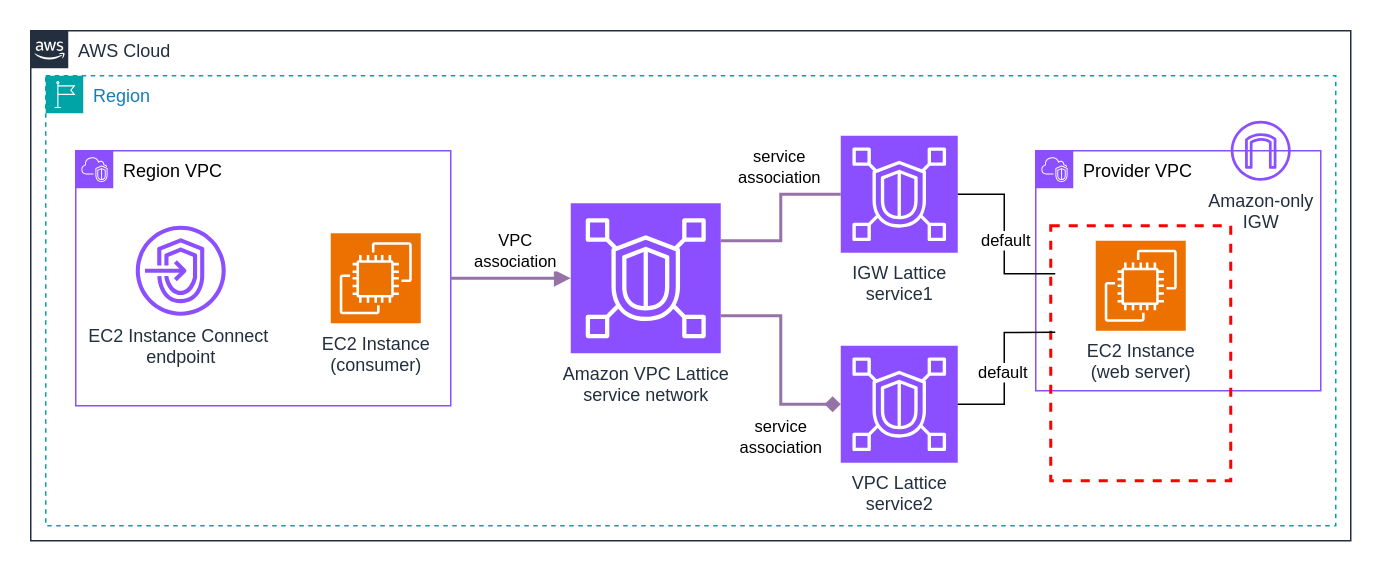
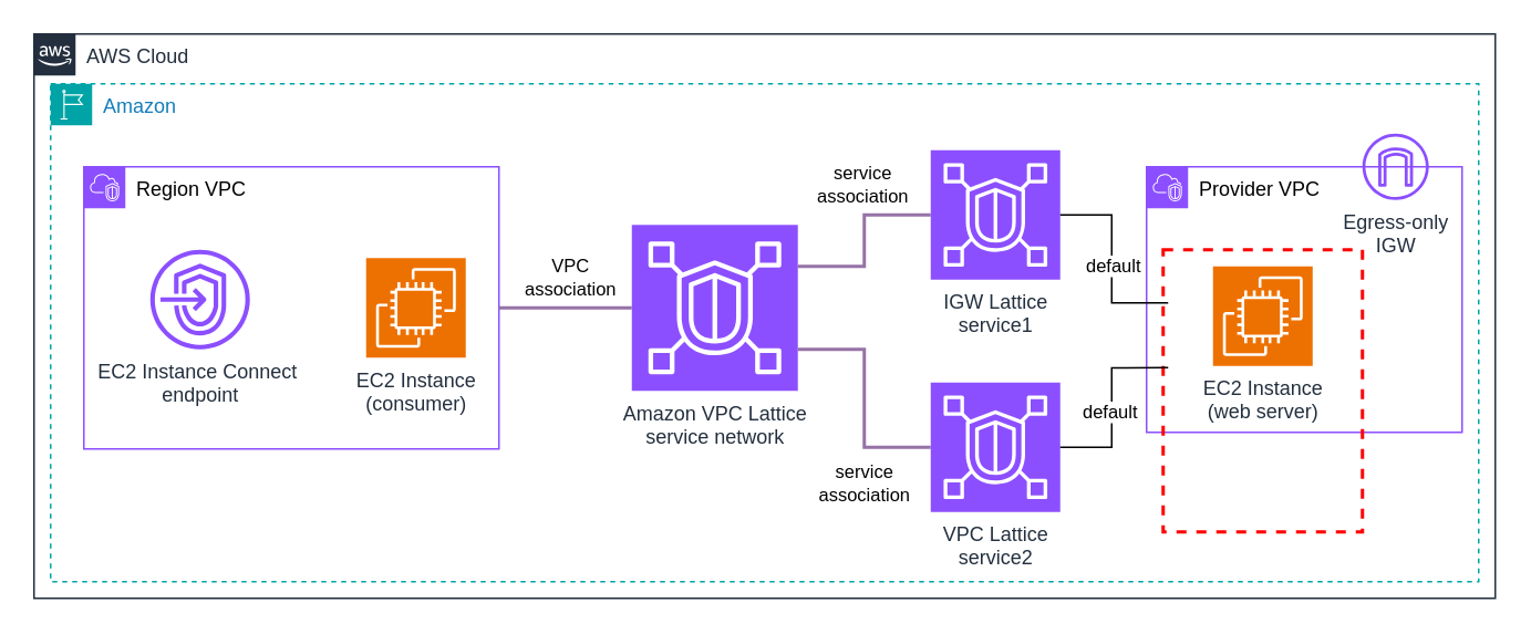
  <mxCell id="0" />
  <mxCell id="1" parent="0" />
  <mxCell id="2" value="AWS Cloud" style="points=[[0,0],[0.25,0],[0.5,0],[0.75,0],[1,0],[1,0.25],[1,0.5],[1,0.75],[1,1],[0.75,1],[0.5,1],[0.25,1],[0,1],[0,0.75],[0,0.5],[0,0.25]];outlineConnect=0;gradientColor=none;html=1;whiteSpace=wrap;fontSize=12;fontStyle=0;container=1;pointerEvents=0;collapsible=0;recursiveResize=0;shape=mxgraph.aws4.group;grIcon=mxgraph.aws4.group_aws_cloud_alt;strokeColor=#232F3E;fillColor=none;verticalAlign=top;align=left;spacingLeft=30;fontColor=#232F3E;dashed=0;" vertex="1" parent="1"><mxGeometry x="20" y="20" width="880" height="340" as="geometry" /></mxCell>
- <mxCell id="3" value="Region" style="points=[[0,0],[0.25,0],[0.5,0],[0.75,0],[1,0],[1,0.25],[1,0.5],[1,0.75],[1,1],[0.75,1],[0.5,1],[0.25,1],[0,1],[0,0.75],[0,0.5],[0,0.25]];outlineConnect=0;gradientColor=none;html=1;whiteSpace=wrap;fontSize=12;fontStyle=0;container=1;pointerEvents=0;collapsible=0;recursiveResize=0;shape=mxgraph.aws4.group;grIcon=mxgraph.aws4.group_region;strokeColor=#00A4A6;fillColor=none;verticalAlign=top;align=left;spacingLeft=30;fontColor=#147EBA;dashed=1;" vertex="1" parent="2"><mxGeometry x="10" y="30" width="860" height="300" as="geometry" /></mxCell>
+ <mxCell id="3" value="Amazon" style="points=[[0,0],[0.25,0],[0.5,0],[0.75,0],[1,0],[1,0.25],[1,0.5],[1,0.75],[1,1],[0.75,1],[0.5,1],[0.25,1],[0,1],[0,0.75],[0,0.5],[0,0.25]];outlineConnect=0;gradientColor=none;html=1;whiteSpace=wrap;fontSize=12;fontStyle=0;container=1;pointerEvents=0;collapsible=0;recursiveResize=0;shape=mxgraph.aws4.group;grIcon=mxgraph.aws4.group_region;strokeColor=#00A4A6;fillColor=none;verticalAlign=top;align=left;spacingLeft=30;fontColor=#147EBA;dashed=1;" vertex="1" parent="2"><mxGeometry x="10" y="30" width="860" height="300" as="geometry" /></mxCell>
  <mxCell id="4" value="&lt;font style=&quot;color: rgb(0, 0, 0);&quot;&gt;Region VPC&lt;/font&gt;" style="points=[[0,0],[0.25,0],[0.5,0],[0.75,0],[1,0],[1,0.25],[1,0.5],[1,0.75],[1,1],[0.75,1],[0.5,1],[0.25,1],[0,1],[0,0.75],[0,0.5],[0,0.25]];outlineConnect=0;gradientColor=none;html=1;whiteSpace=wrap;fontSize=12;fontStyle=0;container=1;pointerEvents=0;collapsible=0;recursiveResize=0;shape=mxgraph.aws4.group;grIcon=mxgraph.aws4.group_vpc2;strokeColor=#8C4FFF;fillColor=none;verticalAlign=top;align=left;spacingLeft=30;fontColor=#AAB7B8;dashed=0;" vertex="1" parent="3"><mxGeometry x="20" y="50" width="250" height="170" as="geometry" /></mxCell>
  <mxCell id="5" value="EC2 Instance Connect&amp;nbsp;&lt;div&gt;endpoint&lt;/div&gt;" style="sketch=0;outlineConnect=0;fontColor=#232F3E;gradientColor=none;fillColor=#8C4FFF;strokeColor=none;dashed=0;verticalLabelPosition=bottom;verticalAlign=top;align=center;html=1;fontSize=12;fontStyle=0;aspect=fixed;pointerEvents=1;shape=mxgraph.aws4.endpoints;" vertex="1" parent="4"><mxGeometry x="40" y="50" width="60" height="60" as="geometry" /></mxCell>
  <mxCell id="6" value="EC2 Instance&lt;div&gt;(consumer)&lt;/div&gt;" style="sketch=0;points=[[0,0,0],[0.25,0,0],[0.5,0,0],[0.75,0,0],[1,0,0],[0,1,0],[0.25,1,0],[0.5,1,0],[0.75,1,0],[1,1,0],[0,0.25,0],[0,0.5,0],[0,0.75,0],[1,0.25,0],[1,0.5,0],[1,0.75,0]];outlineConnect=0;fontColor=#232F3E;fillColor=#ED7100;strokeColor=#ffffff;dashed=0;verticalLabelPosition=bottom;verticalAlign=top;align=center;html=1;fontSize=12;fontStyle=0;aspect=fixed;shape=mxgraph.aws4.resourceIcon;resIcon=mxgraph.aws4.ec2;" vertex="1" parent="4"><mxGeometry x="170" y="55" width="60" height="60" as="geometry" /></mxCell>
  <mxCell id="7" style="edgeStyle=orthogonalEdgeStyle;rounded=0;orthogonalLoop=1;jettySize=auto;html=1;exitX=1;exitY=0.25;exitDx=0;exitDy=0;exitPerimeter=0;strokeWidth=2;endArrow=none;startFill=0;fillColor=#e1d5e7;strokeColor=#9673a6;" edge="1" parent="3" source="11" target="14"><mxGeometry relative="1" as="geometry" /></mxCell>
  <mxCell id="8" value="service&lt;div&gt;association&lt;/div&gt;" style="edgeLabel;html=1;align=center;verticalAlign=middle;resizable=0;points=[];" vertex="1" connectable="0" parent="7"><mxGeometry x="0.063" y="2" relative="1" as="geometry"><mxPoint y="-31" as="offset" /></mxGeometry></mxCell>
- <mxCell id="9" style="edgeStyle=orthogonalEdgeStyle;rounded=0;orthogonalLoop=1;jettySize=auto;html=1;exitX=1;exitY=0.75;exitDx=0;exitDy=0;exitPerimeter=0;fillColor=#e1d5e7;strokeColor=#9673a6;strokeWidth=2;endArrow=diamond;startFill=0;" edge="1" parent="3" source="11" target="15"><mxGeometry relative="1" as="geometry" /></mxCell>
+ <mxCell id="9" style="edgeStyle=orthogonalEdgeStyle;rounded=0;orthogonalLoop=1;jettySize=auto;html=1;exitX=1;exitY=0.75;exitDx=0;exitDy=0;exitPerimeter=0;fillColor=#e1d5e7;strokeColor=#9673a6;strokeWidth=2;endArrow=none;startFill=0;" edge="1" parent="3" source="11" target="15"><mxGeometry relative="1" as="geometry" /></mxCell>
  <mxCell id="10" value="service&lt;div&gt;association&lt;/div&gt;" style="edgeLabel;html=1;align=center;verticalAlign=middle;resizable=0;points=[];" vertex="1" connectable="0" parent="9"><mxGeometry x="-0.079" y="-1" relative="1" as="geometry"><mxPoint y="56" as="offset" /></mxGeometry></mxCell>
  <mxCell id="11" value="Amazon VPC Lattice&lt;div&gt;service network&lt;/div&gt;" style="sketch=0;points=[[0,0,0],[0.25,0,0],[0.5,0,0],[0.75,0,0],[1,0,0],[0,1,0],[0.25,1,0],[0.5,1,0],[0.75,1,0],[1,1,0],[0,0.25,0],[0,0.5,0],[0,0.75,0],[1,0.25,0],[1,0.5,0],[1,0.75,0]];outlineConnect=0;fontColor=#232F3E;fillColor=#8C4FFF;strokeColor=#ffffff;dashed=0;verticalLabelPosition=bottom;verticalAlign=top;align=center;html=1;fontSize=12;fontStyle=0;aspect=fixed;shape=mxgraph.aws4.resourceIcon;resIcon=mxgraph.aws4.vpc_lattice;" vertex="1" parent="3"><mxGeometry x="350" y="85" width="100" height="100" as="geometry" /></mxCell>
- <mxCell id="12" style="edgeStyle=orthogonalEdgeStyle;rounded=0;orthogonalLoop=1;jettySize=auto;html=1;exitX=1;exitY=0.5;exitDx=0;exitDy=0;entryX=0;entryY=0.5;entryDx=0;entryDy=0;entryPerimeter=0;strokeWidth=2;endArrow=block;startFill=0;fillColor=#e1d5e7;strokeColor=#9673a6;" edge="1" parent="3" source="4" target="11"><mxGeometry relative="1" as="geometry" /></mxCell>
+ <mxCell id="12" style="edgeStyle=orthogonalEdgeStyle;rounded=0;orthogonalLoop=1;jettySize=auto;html=1;exitX=1;exitY=0.5;exitDx=0;exitDy=0;entryX=0;entryY=0.5;entryDx=0;entryDy=0;entryPerimeter=0;strokeWidth=2;endArrow=none;startFill=0;fillColor=#e1d5e7;strokeColor=#9673a6;" edge="1" parent="3" source="4" target="11"><mxGeometry relative="1" as="geometry" /></mxCell>
  <mxCell id="13" value="VPC&lt;div&gt;association&lt;/div&gt;" style="edgeLabel;html=1;align=center;verticalAlign=middle;resizable=0;points=[];" vertex="1" connectable="0" parent="12"><mxGeometry x="-0.06" y="1" relative="1" as="geometry"><mxPoint x="4" y="-18" as="offset" /></mxGeometry></mxCell>
  <mxCell id="14" value="IGW Lattice&lt;div&gt;service1&lt;/div&gt;" style="sketch=0;points=[[0,0,0],[0.25,0,0],[0.5,0,0],[0.75,0,0],[1,0,0],[0,1,0],[0.25,1,0],[0.5,1,0],[0.75,1,0],[1,1,0],[0,0.25,0],[0,0.5,0],[0,0.75,0],[1,0.25,0],[1,0.5,0],[1,0.75,0]];outlineConnect=0;fontColor=#232F3E;fillColor=#8C4FFF;strokeColor=#ffffff;dashed=0;verticalLabelPosition=bottom;verticalAlign=top;align=center;html=1;fontSize=12;fontStyle=0;aspect=fixed;shape=mxgraph.aws4.resourceIcon;resIcon=mxgraph.aws4.vpc_lattice;" vertex="1" parent="3"><mxGeometry x="530" y="40" width="78" height="78" as="geometry" /></mxCell>
  <mxCell id="15" value="VPC Lattice&lt;div&gt;service2&lt;/div&gt;" style="sketch=0;points=[[0,0,0],[0.25,0,0],[0.5,0,0],[0.75,0,0],[1,0,0],[0,1,0],[0.25,1,0],[0.5,1,0],[0.75,1,0],[1,1,0],[0,0.25,0],[0,0.5,0],[0,0.75,0],[1,0.25,0],[1,0.5,0],[1,0.75,0]];outlineConnect=0;fontColor=#232F3E;fillColor=#8C4FFF;strokeColor=#ffffff;dashed=0;verticalLabelPosition=bottom;verticalAlign=top;align=center;html=1;fontSize=12;fontStyle=0;aspect=fixed;shape=mxgraph.aws4.resourceIcon;resIcon=mxgraph.aws4.vpc_lattice;" vertex="1" parent="3"><mxGeometry x="530" y="180" width="78" height="78" as="geometry" /></mxCell>
  <mxCell id="16" value="&lt;font style=&quot;color: rgb(0, 0, 0);&quot;&gt;Provider VPC&lt;/font&gt;" style="points=[[0,0],[0.25,0],[0.5,0],[0.75,0],[1,0],[1,0.25],[1,0.5],[1,0.75],[1,1],[0.75,1],[0.5,1],[0.25,1],[0,1],[0,0.75],[0,0.5],[0,0.25]];outlineConnect=0;gradientColor=none;html=1;whiteSpace=wrap;fontSize=12;fontStyle=0;container=1;pointerEvents=0;collapsible=0;recursiveResize=0;shape=mxgraph.aws4.group;grIcon=mxgraph.aws4.group_vpc2;strokeColor=#8C4FFF;fillColor=none;verticalAlign=top;align=left;spacingLeft=30;fontColor=#AAB7B8;dashed=0;" vertex="1" parent="1"><mxGeometry x="690" y="100" width="190" height="160" as="geometry" /></mxCell>
  <mxCell id="17" value="EC2 Instance&lt;div&gt;(web server)&lt;/div&gt;" style="sketch=0;points=[[0,0,0],[0.25,0,0],[0.5,0,0],[0.75,0,0],[1,0,0],[0,1,0],[0.25,1,0],[0.5,1,0],[0.75,1,0],[1,1,0],[0,0.25,0],[0,0.5,0],[0,0.75,0],[1,0.25,0],[1,0.5,0],[1,0.75,0]];outlineConnect=0;fontColor=#232F3E;fillColor=#ED7100;strokeColor=#ffffff;dashed=0;verticalLabelPosition=bottom;verticalAlign=top;align=center;html=1;fontSize=12;fontStyle=0;aspect=fixed;shape=mxgraph.aws4.resourceIcon;resIcon=mxgraph.aws4.ec2;" vertex="1" parent="16"><mxGeometry x="40" y="60" width="60" height="60" as="geometry" /></mxCell>
- <mxCell id="18" value="Amazon-only&lt;div&gt;IGW&lt;/div&gt;" style="sketch=0;outlineConnect=0;fontColor=#232F3E;gradientColor=none;fillColor=#8C4FFF;strokeColor=none;dashed=0;verticalLabelPosition=bottom;verticalAlign=top;align=center;html=1;fontSize=12;fontStyle=0;aspect=fixed;pointerEvents=1;shape=mxgraph.aws4.internet_gateway;" vertex="1" parent="16"><mxGeometry x="130" y="-20" width="40" height="40" as="geometry" /></mxCell>
+ <mxCell id="18" value="Egress-only&lt;div&gt;IGW&lt;/div&gt;" style="sketch=0;outlineConnect=0;fontColor=#232F3E;gradientColor=none;fillColor=#8C4FFF;strokeColor=none;dashed=0;verticalLabelPosition=bottom;verticalAlign=top;align=center;html=1;fontSize=12;fontStyle=0;aspect=fixed;pointerEvents=1;shape=mxgraph.aws4.internet_gateway;" vertex="1" parent="16"><mxGeometry x="130" y="-20" width="40" height="40" as="geometry" /></mxCell>
  <mxCell id="19" value="" style="rounded=0;whiteSpace=wrap;html=1;fillColor=none;strokeColor=#FF0000;dashed=1;strokeWidth=2;" vertex="1" parent="16"><mxGeometry x="10" y="50" width="120" height="170" as="geometry" /></mxCell>
  <mxCell id="20" value="default" style="edgeStyle=orthogonalEdgeStyle;rounded=0;orthogonalLoop=1;jettySize=auto;html=1;entryX=0.025;entryY=0.188;entryDx=0;entryDy=0;entryPerimeter=0;endArrow=none;startFill=0;" edge="1" parent="1" source="14" target="19"><mxGeometry x="0.051" y="1" relative="1" as="geometry"><mxPoint as="offset" /></mxGeometry></mxCell>
  <mxCell id="21" style="edgeStyle=orthogonalEdgeStyle;rounded=0;orthogonalLoop=1;jettySize=auto;html=1;entryX=0.025;entryY=0.418;entryDx=0;entryDy=0;entryPerimeter=0;endArrow=none;startFill=0;" edge="1" parent="1" source="15" target="19"><mxGeometry relative="1" as="geometry" /></mxCell>
  <mxCell id="22" value="default" style="edgeLabel;html=1;align=center;verticalAlign=middle;resizable=0;points=[];" vertex="1" connectable="0" parent="21"><mxGeometry x="-0.061" y="-2" relative="1" as="geometry"><mxPoint x="-4" as="offset" /></mxGeometry></mxCell>
